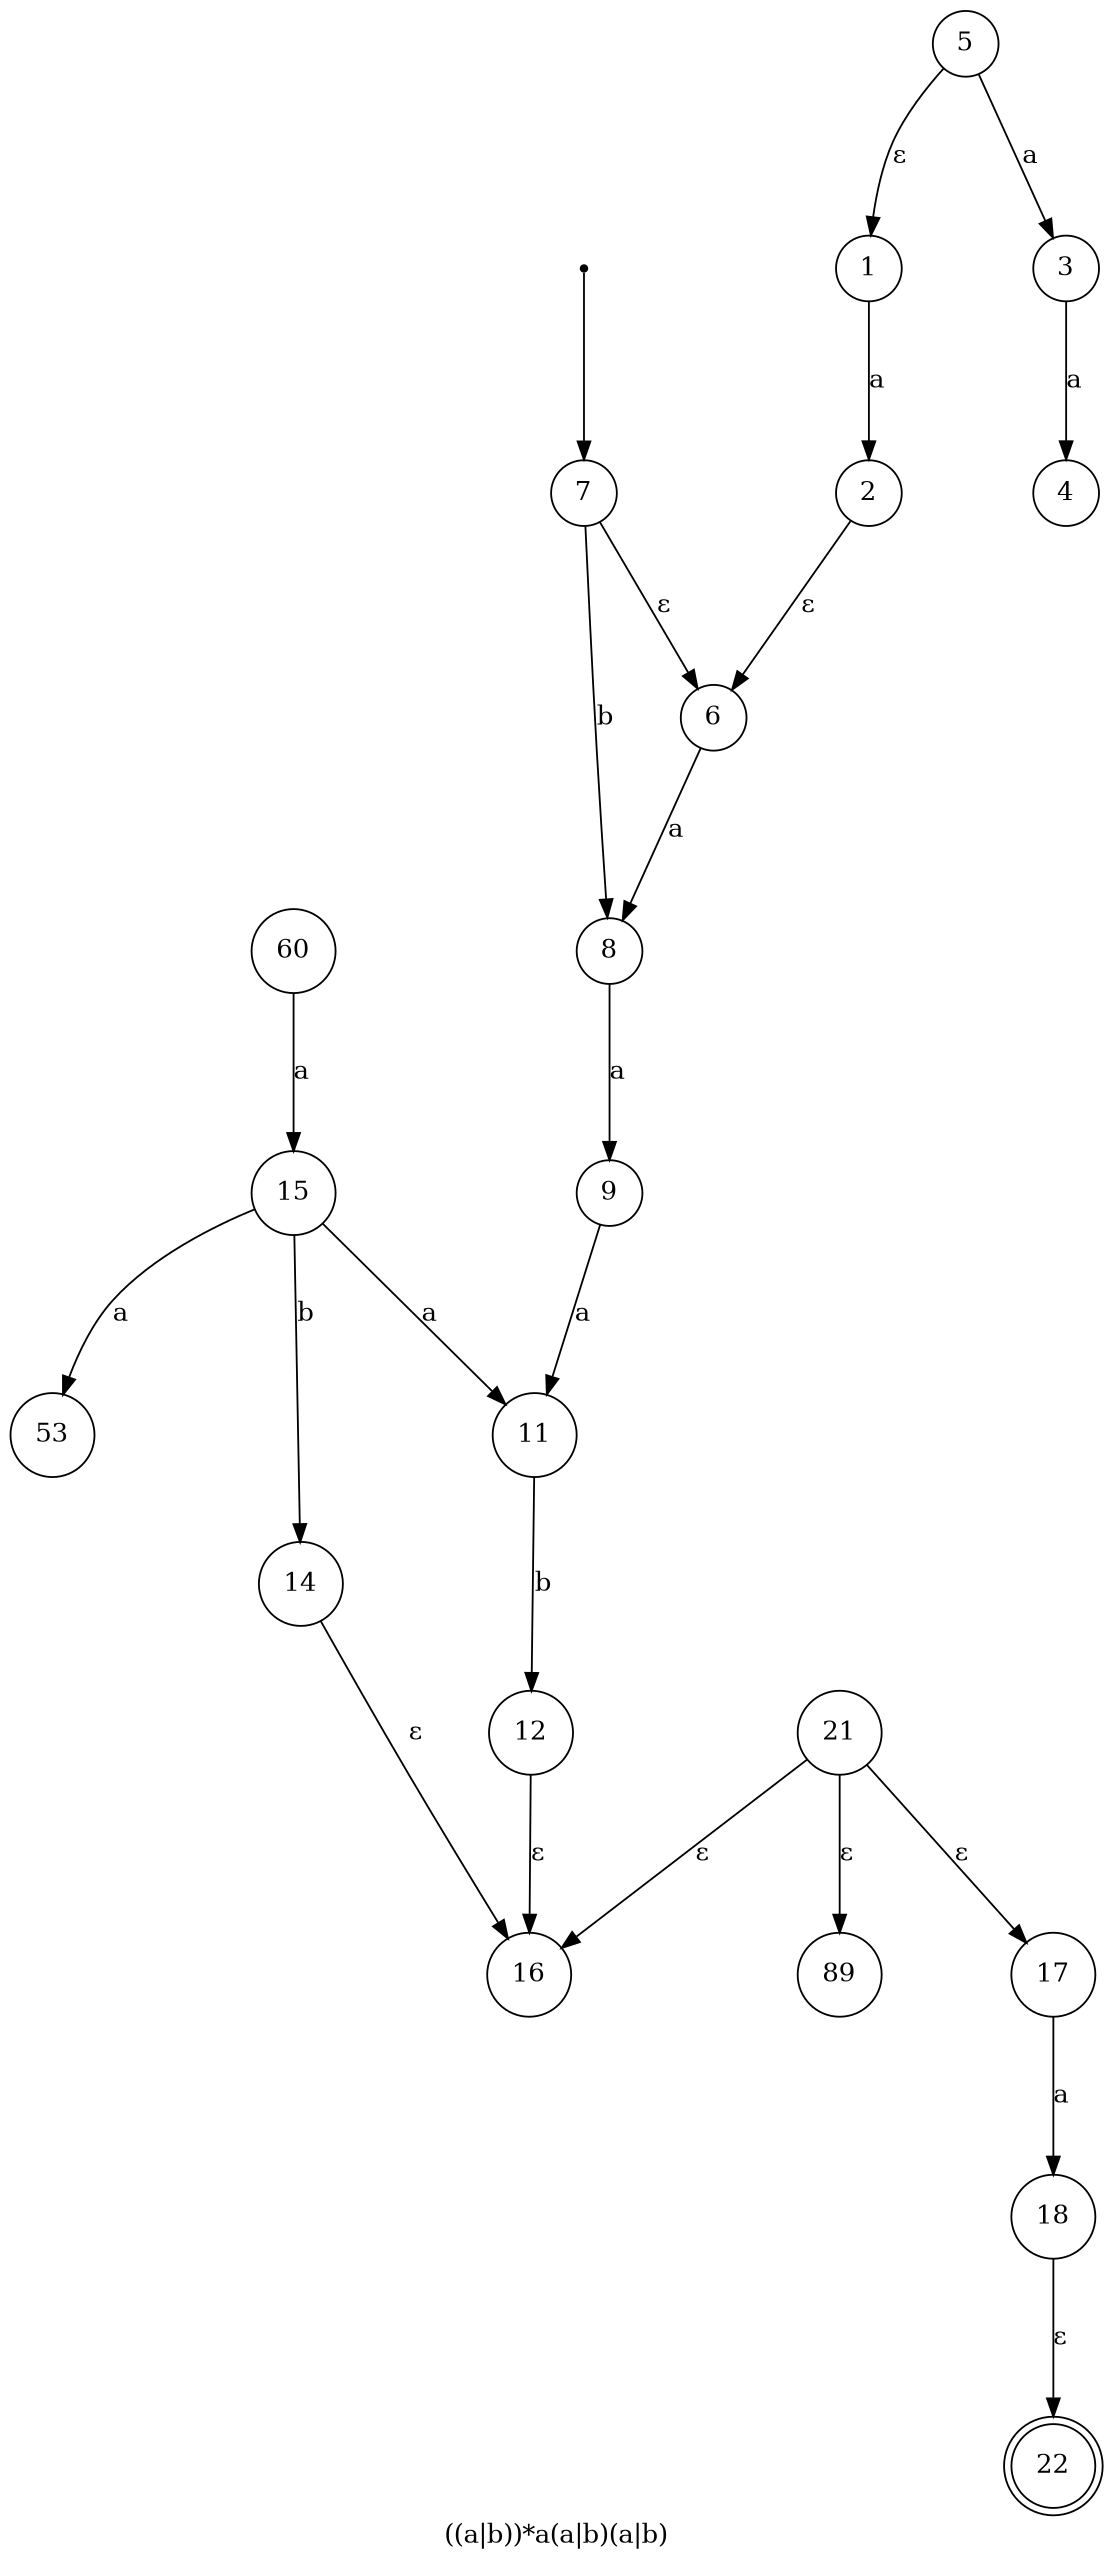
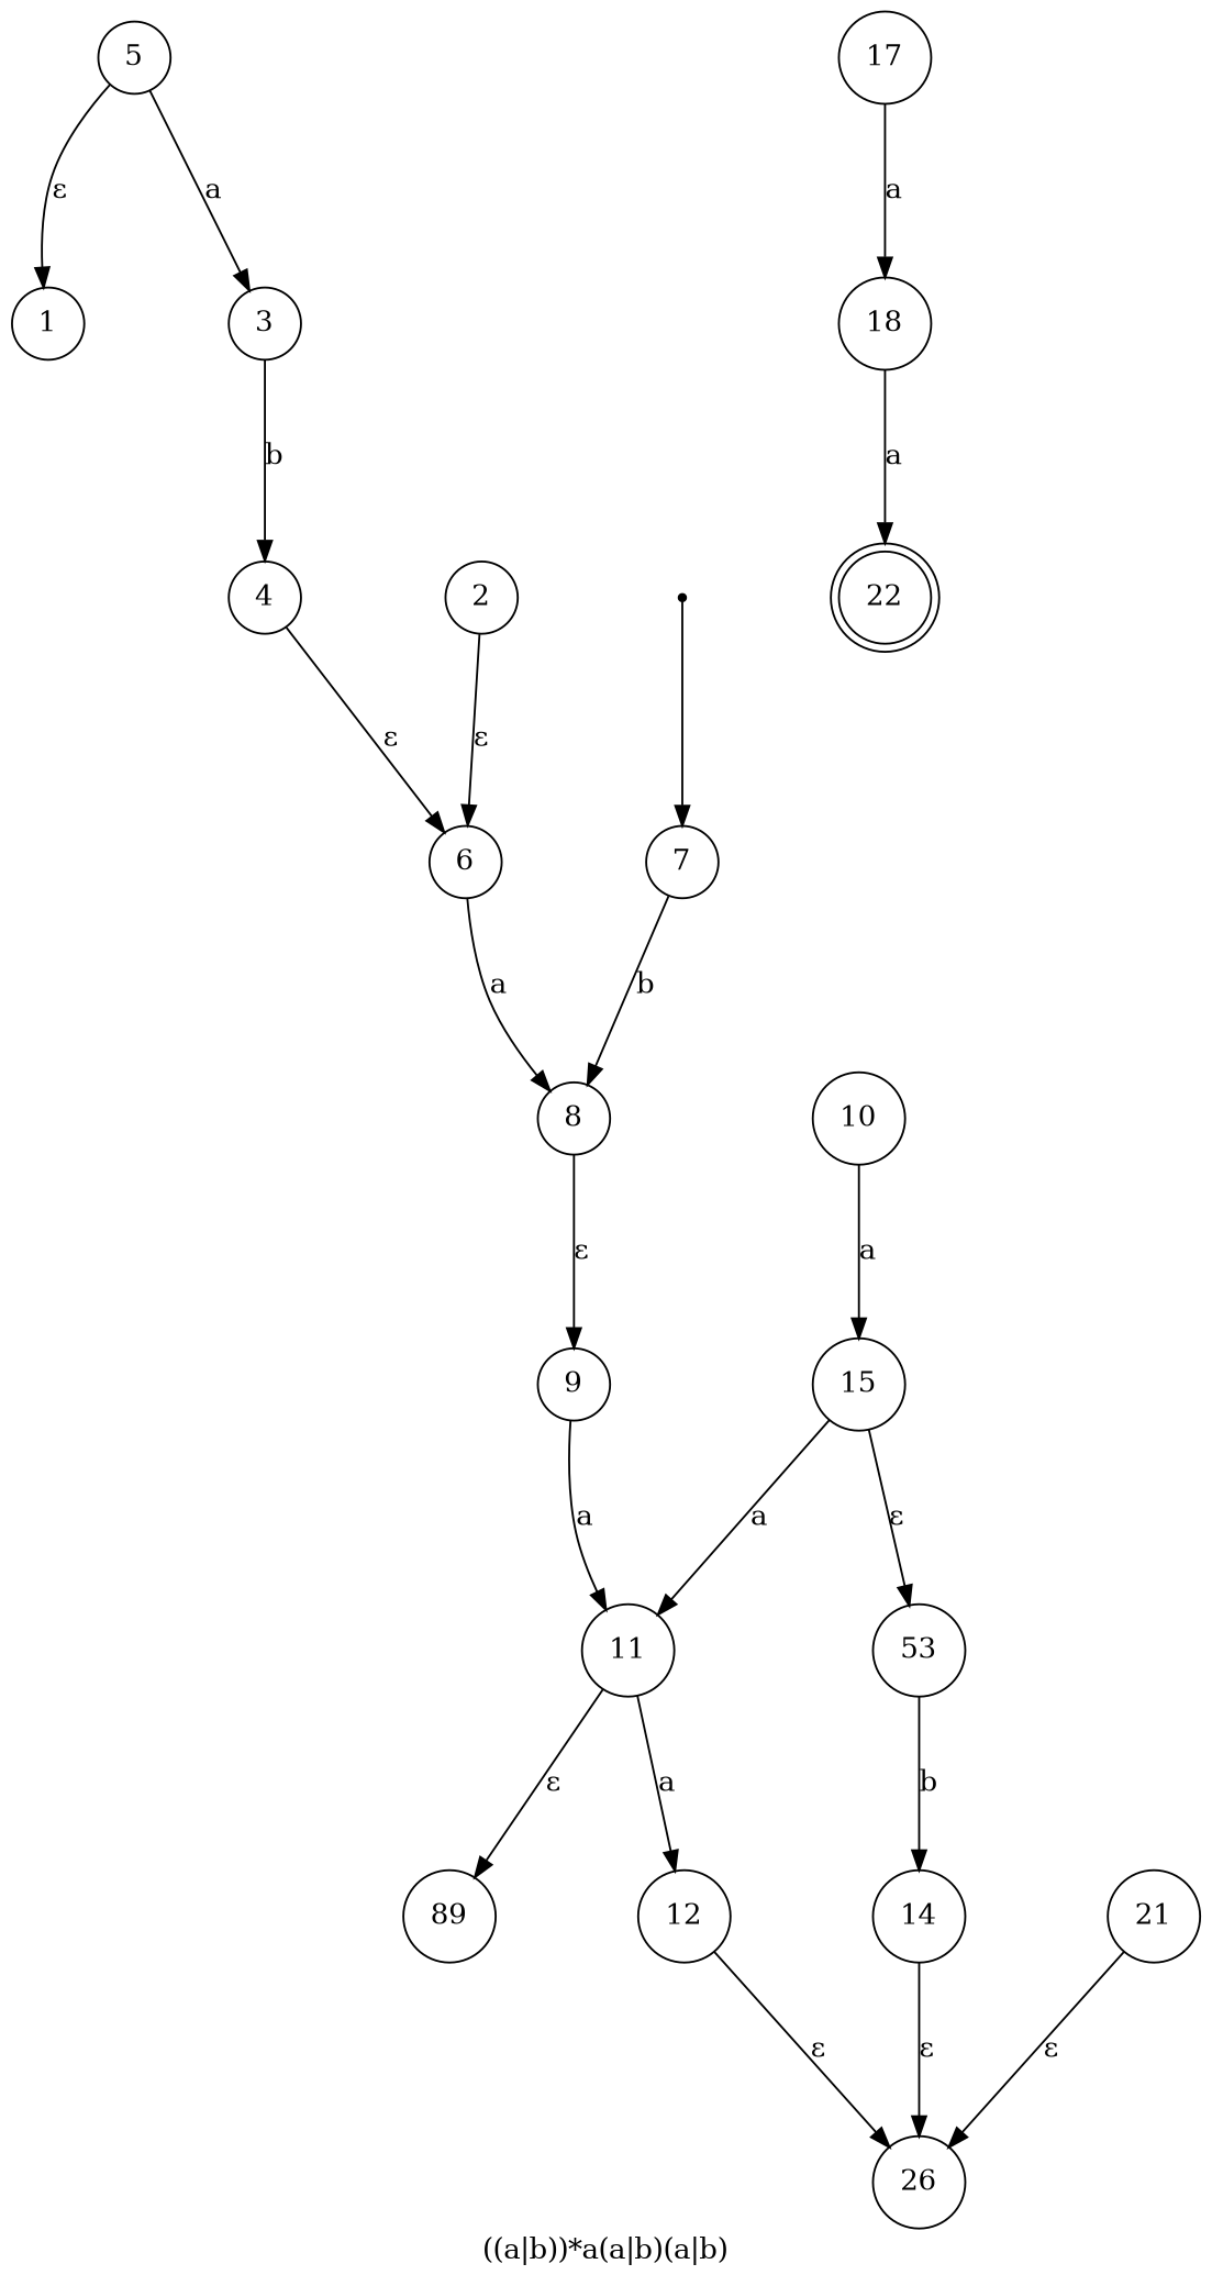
  digraph {
    fontname="DejaVu Serif"
    label="((a|b))*a(a|b)(a|b)"
    nodesep=1
    rankdir=TB
    ranksep=1
    node [fontname="DejaVu Serif" shape=circle]
    edge [fontname="DejaVu Serif"]
    1
    2
    6
    8
    3
    4
    5
    9
    7
    11
-   10 [label=60]
+   10
    15
    n13 [label=53]
    12
-   16
+   16 [label=26]
    14
    21
    17
    n19 [label=89]
    18
    22 [shape=doublecircle]
    "" [shape=point]
-   1 -> 2 [label=a]
    2 -> 6 [label="ε"]
    6 -> 8 [label=a]
-   8 -> 9 [label=a]
-   3 -> 4 [label=a]
-   7 -> 6 [label="ε"]
+   8 -> 9 [label="ε"]
+   3 -> 4 [label=b]
+   4 -> 6 [label="ε"]
    5 -> 1 [label="ε"]
    5 -> 3 [label=a]
    9 -> 11 [label=a]
    7 -> 8 [label=b]
-   11 -> 12 [label=b]
+   11 -> 12 [label=a]
    10 -> 15 [label=a]
    15 -> 11 [label=a]
-   15 -> n13 [label=a]
-   15 -> 14 [label=b]
+   15 -> n13 [label="ε"]
+   n13 -> 14 [label=b]
    12 -> 16 [label="ε"]
    14 -> 16 [label="ε"]
    21 -> 16 [label="ε"]
-   21 -> 17 [label="ε"]
-   21 -> n19 [label="ε"]
+   11 -> n19 [label="ε"]
    17 -> 18 [label=a]
-   18 -> 22 [label="ε"]
+   18 -> 22 [label=a]
    "" -> 7
  }
